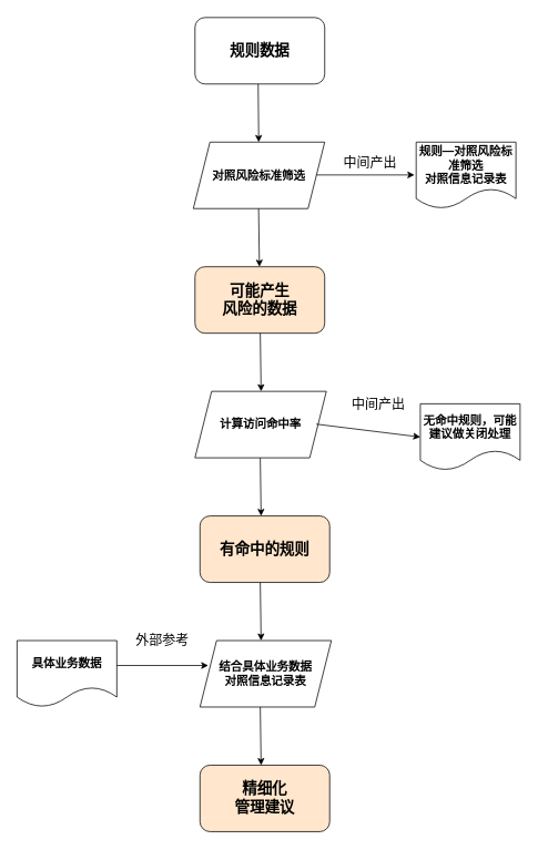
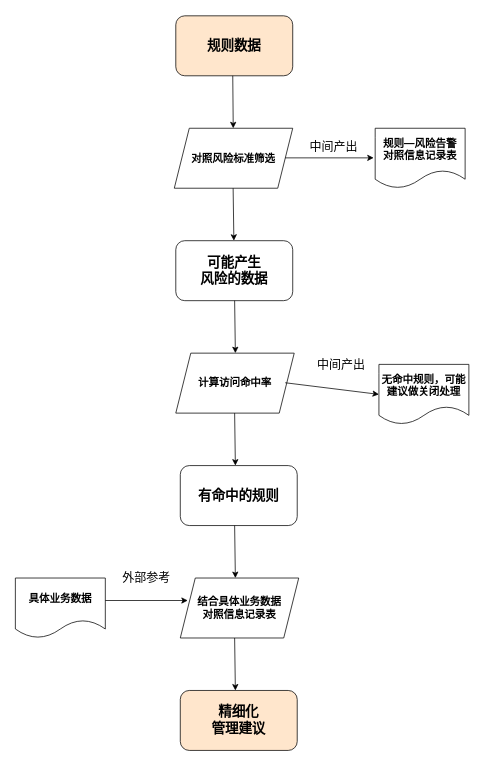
  <mxCell id="0" />
  <mxCell id="1" parent="0" />
- <mxCell id="2" value="&lt;font style=&quot;font-size: 18px;&quot;&gt;&lt;b&gt;规则数据&lt;/b&gt;&lt;/font&gt;" style="rounded=1;whiteSpace=wrap;html=1;" vertex="1" parent="1"><mxGeometry x="234" y="20" width="156" height="80" as="geometry" /></mxCell>
+ <mxCell id="2" value="&lt;font style=&quot;font-size: 18px;&quot;&gt;&lt;b&gt;规则数据&lt;/b&gt;&lt;/font&gt;" style="rounded=1;whiteSpace=wrap;html=1;fillColor=#ffe6cc;" vertex="1" parent="1"><mxGeometry x="234" y="20" width="156" height="80" as="geometry" /></mxCell>
  <mxCell id="3" value="&lt;b&gt;&lt;font style=&quot;font-size: 14px;&quot;&gt;对照风险标准筛选&lt;/font&gt;&lt;/b&gt;" style="shape=parallelogram;perimeter=parallelogramPerimeter;whiteSpace=wrap;html=1;fixedSize=1;" vertex="1" parent="1"><mxGeometry x="232" y="170" width="158" height="80" as="geometry" /></mxCell>
  <mxCell id="4" value="" style="endArrow=classic;html=1;rounded=0;" edge="1" parent="1" target="3"><mxGeometry width="50" height="50" relative="1" as="geometry"><mxPoint x="310" y="100" as="sourcePoint" /><mxPoint x="360" y="50" as="targetPoint" /></mxGeometry></mxCell>
- <mxCell id="5" value="&lt;span style=&quot;font-size: 18px;&quot;&gt;&lt;b&gt;可能产生&lt;/b&gt;&lt;/span&gt;&lt;div&gt;&lt;span style=&quot;font-size: 18px;&quot;&gt;&lt;b&gt;风险的数据&lt;/b&gt;&lt;/span&gt;&lt;/div&gt;" style="rounded=1;whiteSpace=wrap;html=1;fillColor=#ffe6cc;" vertex="1" parent="1"><mxGeometry x="234" y="320" width="156" height="80" as="geometry" /></mxCell>
+ <mxCell id="5" value="&lt;span style=&quot;font-size: 18px;&quot;&gt;&lt;b&gt;可能产生&lt;/b&gt;&lt;/span&gt;&lt;div&gt;&lt;span style=&quot;font-size: 18px;&quot;&gt;&lt;b&gt;风险的数据&lt;/b&gt;&lt;/span&gt;&lt;/div&gt;" style="rounded=1;whiteSpace=wrap;html=1;" vertex="1" parent="1"><mxGeometry x="234" y="320" width="156" height="80" as="geometry" /></mxCell>
  <mxCell id="6" value="" style="endArrow=classic;html=1;rounded=0;" edge="1" parent="1"><mxGeometry width="50" height="50" relative="1" as="geometry"><mxPoint x="310.5" y="250" as="sourcePoint" /><mxPoint x="311.5" y="320" as="targetPoint" /></mxGeometry></mxCell>
  <mxCell id="7" value="&lt;b&gt;&lt;font style=&quot;font-size: 14px;&quot;&gt;计算访问命中率&lt;/font&gt;&lt;/b&gt;" style="shape=parallelogram;perimeter=parallelogramPerimeter;whiteSpace=wrap;html=1;fixedSize=1;" vertex="1" parent="1"><mxGeometry x="234" y="470" width="158" height="80" as="geometry" /></mxCell>
  <mxCell id="8" value="" style="endArrow=classic;html=1;rounded=0;" edge="1" parent="1"><mxGeometry width="50" height="50" relative="1" as="geometry"><mxPoint x="312.5" y="400" as="sourcePoint" /><mxPoint x="313.5" y="470" as="targetPoint" /></mxGeometry></mxCell>
- <mxCell id="9" value="&lt;b&gt;&lt;font style=&quot;font-size: 14px;&quot;&gt;规则—对照风险标准筛选&lt;/font&gt;&lt;/b&gt;&lt;div&gt;&lt;b&gt;&lt;font style=&quot;font-size: 14px;&quot;&gt;对照信息记录表&lt;/font&gt;&lt;/b&gt;&lt;/div&gt;" style="shape=document;whiteSpace=wrap;html=1;boundedLbl=1;" vertex="1" parent="1"><mxGeometry x="500" y="170" width="120" height="80" as="geometry" /></mxCell>
+ <mxCell id="9" value="&lt;b&gt;&lt;font style=&quot;font-size: 14px;&quot;&gt;规则—风险告警&lt;/font&gt;&lt;/b&gt;&lt;div&gt;&lt;b&gt;&lt;font style=&quot;font-size: 14px;&quot;&gt;对照信息记录表&lt;/font&gt;&lt;/b&gt;&lt;/div&gt;" style="shape=document;whiteSpace=wrap;html=1;boundedLbl=1;" vertex="1" parent="1"><mxGeometry x="500" y="170" width="120" height="80" as="geometry" /></mxCell>
  <mxCell id="10" value="" style="endArrow=classic;html=1;rounded=0;entryX=0;entryY=0.5;entryDx=0;entryDy=0;" edge="1" parent="1"><mxGeometry width="50" height="50" relative="1" as="geometry"><mxPoint x="380" y="209.5" as="sourcePoint" /><mxPoint x="498" y="209.5" as="targetPoint" /></mxGeometry></mxCell>
  <mxCell id="11" value="&lt;font style=&quot;font-size: 16px;&quot;&gt;中间产出&lt;/font&gt;" style="text;strokeColor=none;align=center;fillColor=none;html=1;verticalAlign=middle;whiteSpace=wrap;rounded=0;" vertex="1" parent="1"><mxGeometry x="410" y="180" width="70" height="30" as="geometry" /></mxCell>
- <mxCell id="12" value="&lt;font style=&quot;font-size: 18px;&quot;&gt;&lt;b&gt;有命中的规则&lt;/b&gt;&lt;/font&gt;" style="rounded=1;whiteSpace=wrap;html=1;fillColor=#ffe6cc;" vertex="1" parent="1"><mxGeometry x="240" y="620" width="156" height="80" as="geometry" /></mxCell>
+ <mxCell id="12" value="&lt;font style=&quot;font-size: 18px;&quot;&gt;&lt;b&gt;有命中的规则&lt;/b&gt;&lt;/font&gt;" style="rounded=1;whiteSpace=wrap;html=1;" vertex="1" parent="1"><mxGeometry x="240" y="620" width="156" height="80" as="geometry" /></mxCell>
  <mxCell id="13" value="" style="endArrow=classic;html=1;rounded=0;" edge="1" parent="1"><mxGeometry width="50" height="50" relative="1" as="geometry"><mxPoint x="312.5" y="550" as="sourcePoint" /><mxPoint x="313.5" y="620" as="targetPoint" /></mxGeometry></mxCell>
  <mxCell id="14" value="" style="endArrow=classic;html=1;rounded=0;entryX=0;entryY=0.5;entryDx=0;entryDy=0;" edge="1" parent="1" target="15"><mxGeometry width="50" height="50" relative="1" as="geometry"><mxPoint x="380" y="509.5" as="sourcePoint" /><mxPoint x="490" y="509.5" as="targetPoint" /></mxGeometry></mxCell>
  <mxCell id="15" value="&lt;span style=&quot;font-size: 14px;&quot;&gt;&lt;b&gt;无命中规则，可能建议做关闭处理&lt;/b&gt;&lt;/span&gt;" style="shape=document;whiteSpace=wrap;html=1;boundedLbl=1;" vertex="1" parent="1"><mxGeometry x="505" y="485" width="120" height="80" as="geometry" /></mxCell>
  <mxCell id="16" value="&lt;font style=&quot;font-size: 16px;&quot;&gt;中间产出&lt;/font&gt;" style="text;strokeColor=none;align=center;fillColor=none;html=1;verticalAlign=middle;whiteSpace=wrap;rounded=0;" vertex="1" parent="1"><mxGeometry x="420" y="470" width="70" height="30" as="geometry" /></mxCell>
  <mxCell id="17" value="&lt;b&gt;&lt;font style=&quot;font-size: 14px;&quot;&gt;结合具体业务数据&lt;/font&gt;&lt;/b&gt;&lt;div&gt;&lt;b&gt;&lt;font style=&quot;font-size: 14px;&quot;&gt;对照信息记录表&lt;/font&gt;&lt;/b&gt;&lt;/div&gt;" style="shape=parallelogram;perimeter=parallelogramPerimeter;whiteSpace=wrap;html=1;fixedSize=1;" vertex="1" parent="1"><mxGeometry x="240" y="770" width="158" height="80" as="geometry" /></mxCell>
  <mxCell id="18" value="" style="endArrow=classic;html=1;rounded=0;" edge="1" parent="1"><mxGeometry width="50" height="50" relative="1" as="geometry"><mxPoint x="312.5" y="700" as="sourcePoint" /><mxPoint x="313.5" y="770" as="targetPoint" /></mxGeometry></mxCell>
  <mxCell id="19" value="&lt;span style=&quot;font-size: 14px;&quot;&gt;&lt;b&gt;具体业务数据&lt;/b&gt;&lt;/span&gt;" style="shape=document;whiteSpace=wrap;html=1;boundedLbl=1;" vertex="1" parent="1"><mxGeometry x="20" y="770" width="120" height="80" as="geometry" /></mxCell>
  <mxCell id="20" value="" style="endArrow=classic;html=1;rounded=0;" edge="1" parent="1"><mxGeometry width="50" height="50" relative="1" as="geometry"><mxPoint x="140" y="800" as="sourcePoint" /><mxPoint x="250" y="800" as="targetPoint" /></mxGeometry></mxCell>
  <mxCell id="21" value="" style="endArrow=classic;html=1;rounded=0;" edge="1" parent="1"><mxGeometry width="50" height="50" relative="1" as="geometry"><mxPoint x="312.5" y="850" as="sourcePoint" /><mxPoint x="313.5" y="920" as="targetPoint" /></mxGeometry></mxCell>
  <mxCell id="22" value="&lt;span style=&quot;font-size: 18px;&quot;&gt;&lt;b&gt;精细化&lt;/b&gt;&lt;/span&gt;&lt;div&gt;&lt;span style=&quot;font-size: 18px;&quot;&gt;&lt;b&gt;管理建议&lt;/b&gt;&lt;/span&gt;&lt;/div&gt;" style="rounded=1;whiteSpace=wrap;html=1;fillColor=#ffe6cc;" vertex="1" parent="1"><mxGeometry x="240" y="920" width="156" height="80" as="geometry" /></mxCell>
  <mxCell id="23" value="&lt;font style=&quot;font-size: 16px;&quot;&gt;外部参考&lt;/font&gt;" style="text;strokeColor=none;align=center;fillColor=none;html=1;verticalAlign=middle;whiteSpace=wrap;rounded=0;" vertex="1" parent="1"><mxGeometry x="160" y="755" width="70" height="30" as="geometry" /></mxCell>
